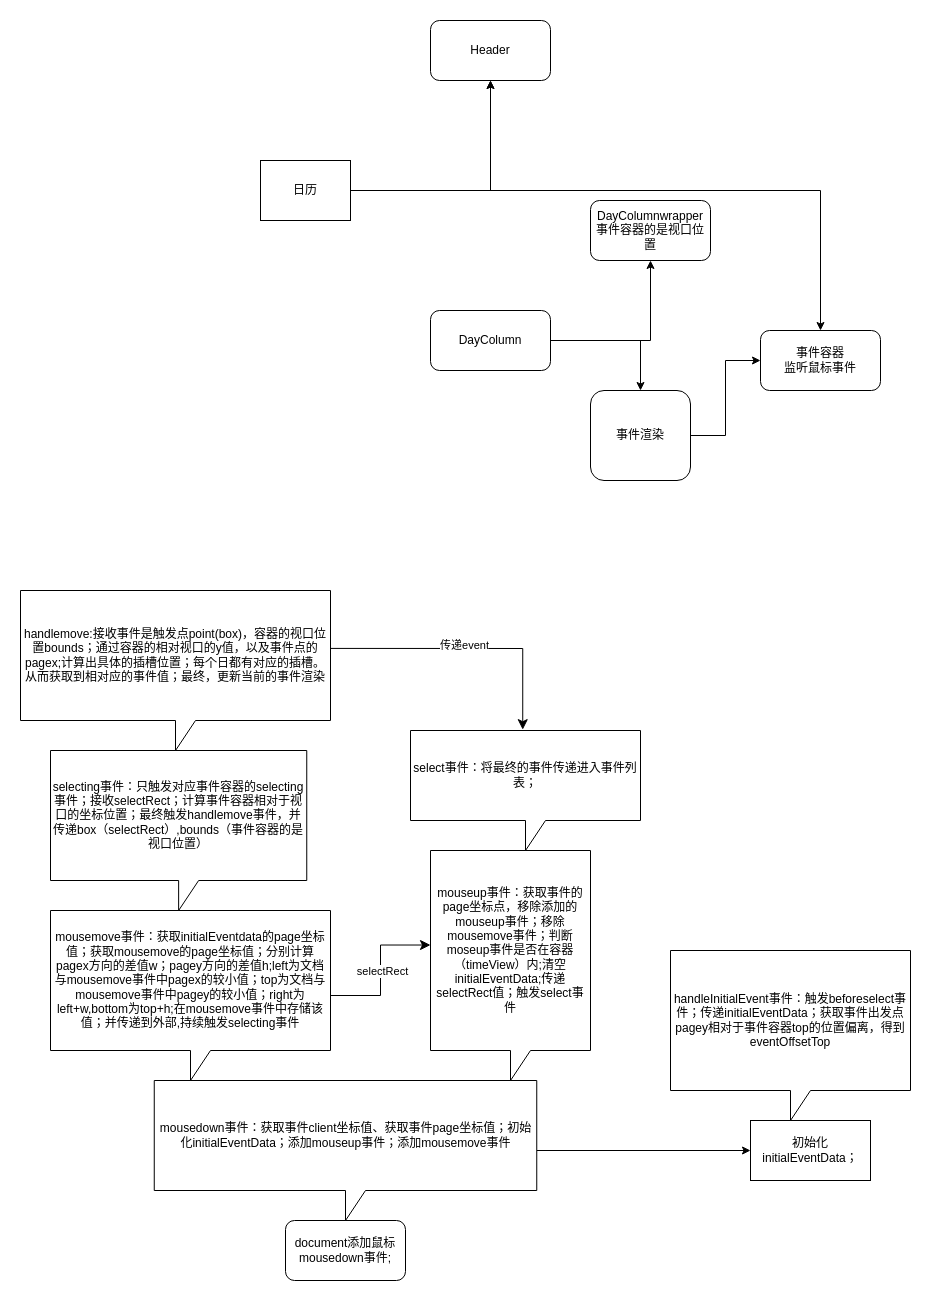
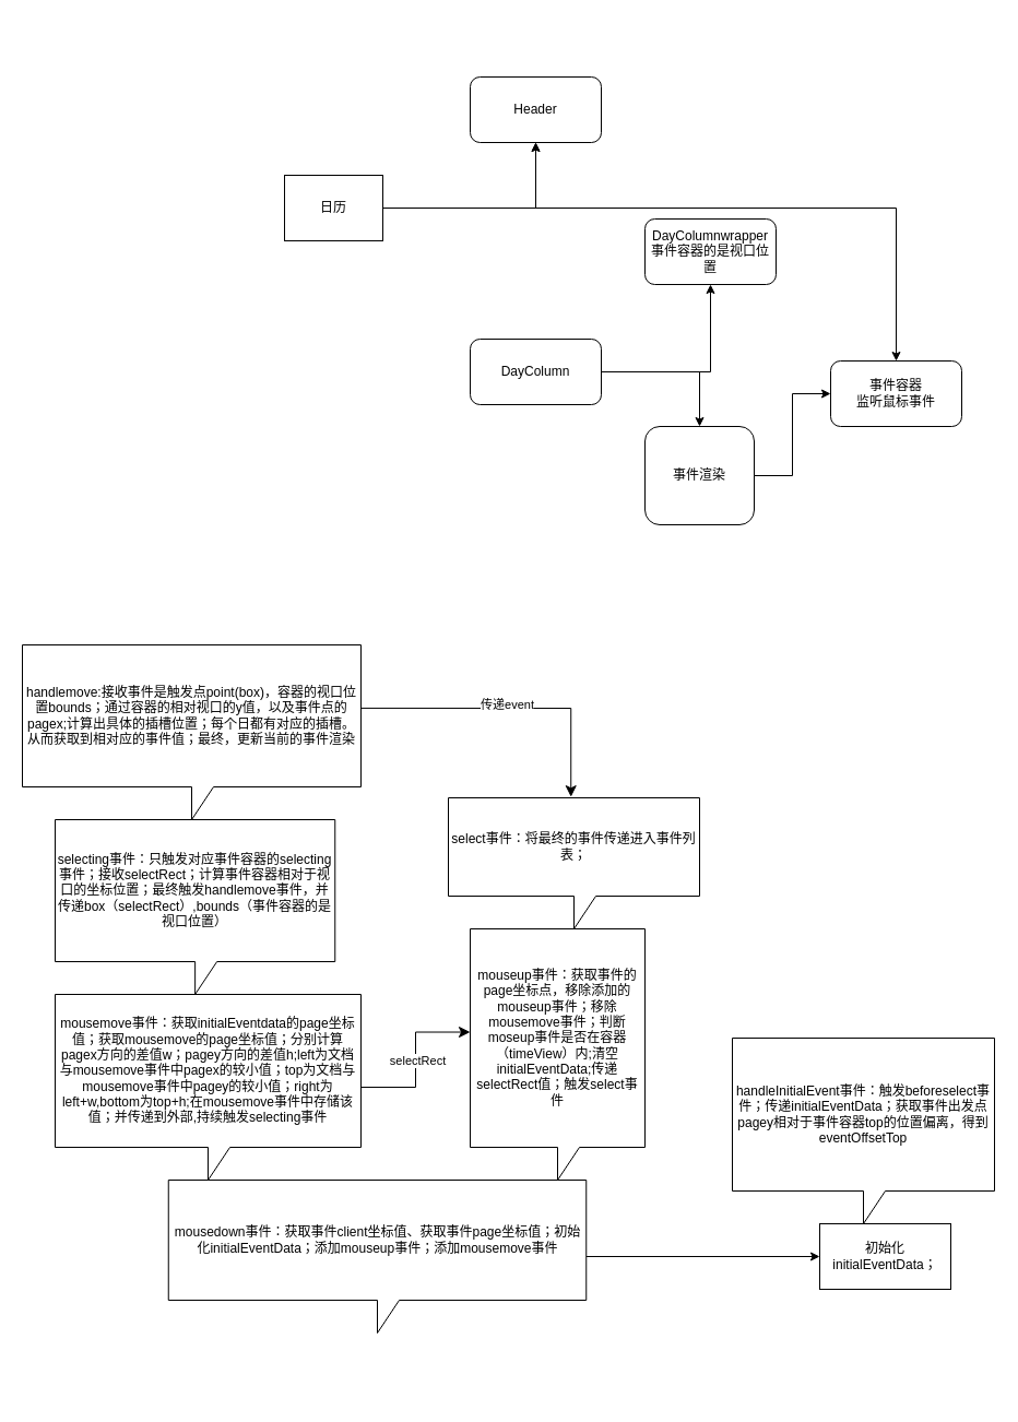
  <mxCell id="0" />
  <mxCell id="1" parent="0" />
  <mxCell id="2" value="" style="edgeStyle=orthogonalEdgeStyle;rounded=0;orthogonalLoop=1;jettySize=auto;html=1;" parent="1" source="5" target="6" edge="1"><mxGeometry relative="1" as="geometry" /></mxCell>
  <mxCell id="3" value="" style="edgeStyle=orthogonalEdgeStyle;rounded=0;orthogonalLoop=1;jettySize=auto;html=1;" parent="1" source="5" target="6" edge="1"><mxGeometry relative="1" as="geometry" /></mxCell>
  <mxCell id="4" style="edgeStyle=orthogonalEdgeStyle;rounded=0;orthogonalLoop=1;jettySize=auto;html=1;" parent="1" source="5" target="13" edge="1"><mxGeometry relative="1" as="geometry" /></mxCell>
  <mxCell id="5" value="日历" style="rounded=1;whiteSpace=wrap;html=1;arcSize=0;" parent="1" vertex="1"><mxGeometry x="260" y="160" width="90" height="60" as="geometry" /></mxCell>
- <mxCell id="6" value="Header" style="whiteSpace=wrap;html=1;rounded=1;" parent="1" vertex="1"><mxGeometry x="430" y="20" width="120" height="60" as="geometry" /></mxCell>
+ <mxCell id="6" value="Header" style="whiteSpace=wrap;html=1;rounded=1;" parent="1" vertex="1"><mxGeometry x="430" y="70" width="120" height="60" as="geometry" /></mxCell>
  <mxCell id="7" value="" style="edgeStyle=orthogonalEdgeStyle;rounded=0;orthogonalLoop=1;jettySize=auto;html=1;" parent="1" source="9" target="10" edge="1"><mxGeometry relative="1" as="geometry" /></mxCell>
  <mxCell id="8" value="" style="edgeStyle=orthogonalEdgeStyle;rounded=0;orthogonalLoop=1;jettySize=auto;html=1;" parent="1" source="9" target="12" edge="1"><mxGeometry relative="1" as="geometry" /></mxCell>
  <mxCell id="9" value="DayColumn" style="whiteSpace=wrap;html=1;rounded=1;" parent="1" vertex="1"><mxGeometry x="430" y="310" width="120" height="60" as="geometry" /></mxCell>
  <mxCell id="10" value="DayColumnwrapper&lt;br&gt;事件容器的是视口位置" style="whiteSpace=wrap;html=1;rounded=1;" parent="1" vertex="1"><mxGeometry x="590" y="200" width="120" height="60" as="geometry" /></mxCell>
  <mxCell id="11" value="" style="edgeStyle=orthogonalEdgeStyle;rounded=0;orthogonalLoop=1;jettySize=auto;html=1;" parent="1" source="12" target="13" edge="1"><mxGeometry relative="1" as="geometry" /></mxCell>
  <mxCell id="12" value="事件渲染" style="whiteSpace=wrap;html=1;rounded=1;" parent="1" vertex="1"><mxGeometry x="590" y="390" width="100" height="90" as="geometry" /></mxCell>
  <mxCell id="13" value="事件容器&lt;br&gt;监听鼠标事件" style="whiteSpace=wrap;html=1;rounded=1;" parent="1" vertex="1"><mxGeometry x="760" y="330" width="120" height="60" as="geometry" /></mxCell>
- <mxCell id="14" value="document添加鼠标mousedown事件;" style="rounded=1;whiteSpace=wrap;html=1;" vertex="1" parent="1"><mxGeometry x="285" y="1220" width="120" height="60" as="geometry" /></mxCell>
  <mxCell id="15" value="" style="edgeStyle=orthogonalEdgeStyle;rounded=0;orthogonalLoop=1;jettySize=auto;html=1;" edge="1" parent="1" source="16" target="23"><mxGeometry relative="1" as="geometry" /></mxCell>
  <mxCell id="16" value="mousedown事件：获取事件client坐标值、获取事件page坐标值；初始化initialEventData；添加mouseup事件；添加mousemove事件" style="shape=callout;whiteSpace=wrap;html=1;perimeter=calloutPerimeter;" vertex="1" parent="1"><mxGeometry x="153.75" y="1080" width="382.5" height="140" as="geometry" /></mxCell>
  <mxCell id="17" value="mouseup事件：获取事件的page坐标点，移除添加的mouseup事件；移除mousemove事件；判断moseup事件是否在容器（timeView）内;清空initialEventData;传递selectRect值；触发select事件" style="shape=callout;whiteSpace=wrap;html=1;perimeter=calloutPerimeter;" vertex="1" parent="1"><mxGeometry x="430" y="850" width="160" height="230" as="geometry" /></mxCell>
  <mxCell id="18" value="mousemove事件：获取initialEventdata的page坐标值；获取mousemove的page坐标值；分别计算pagex方向的差值w；pagey方向的差值h;left为文档与mousemove事件中pagex的较小值；top为文档与mousemove事件中pagey的较小值；right为left+w,bottom为top+h;在mousemove事件中存储该值；并传递到外部,持续触发selecting事件" style="shape=callout;whiteSpace=wrap;html=1;perimeter=calloutPerimeter;" vertex="1" parent="1"><mxGeometry x="50" y="910" width="280" height="170" as="geometry" /></mxCell>
  <mxCell id="19" value="" style="edgeStyle=elbowEdgeStyle;elbow=horizontal;endArrow=classic;html=1;curved=0;rounded=0;endSize=8;startSize=8;entryX=0;entryY=0.411;entryDx=0;entryDy=0;entryPerimeter=0;" edge="1" parent="1" source="18" target="17"><mxGeometry width="50" height="50" relative="1" as="geometry"><mxPoint x="340" y="1010" as="sourcePoint" /><mxPoint x="390" y="960" as="targetPoint" /></mxGeometry></mxCell>
  <mxCell id="20" value="selectRect" style="edgeLabel;html=1;align=center;verticalAlign=middle;resizable=0;points=[];" vertex="1" connectable="0" parent="19"><mxGeometry x="0.162" y="-1" relative="1" as="geometry"><mxPoint y="12" as="offset" /></mxGeometry></mxCell>
  <mxCell id="21" value="selecting事件：只触发对应事件容器的selecting事件；接收selectRect；计算事件容器相对于视口的坐标位置；最终触发handlemove事件，并传递box（selectRect）,bounds（事件容器的是视口位置）" style="shape=callout;whiteSpace=wrap;html=1;perimeter=calloutPerimeter;" vertex="1" parent="1"><mxGeometry x="50" y="750" width="256.25" height="160" as="geometry" /></mxCell>
  <mxCell id="22" value="handlemove:接收事件是触发点point(box)，容器的视口位置bounds；通过容器的相对视口的y值，以及事件点的pagex;计算出具体的插槽位置；每个日都有对应的插槽。从而获取到相对应的事件值；最终，更新当前的事件渲染" style="shape=callout;whiteSpace=wrap;html=1;perimeter=calloutPerimeter;" vertex="1" parent="1"><mxGeometry x="20" y="590" width="310" height="160" as="geometry" /></mxCell>
  <mxCell id="23" value="初始化initialEventData；" style="whiteSpace=wrap;html=1;" vertex="1" parent="1"><mxGeometry x="750" y="1120" width="120" height="60" as="geometry" /></mxCell>
  <mxCell id="24" value="handleInitialEvent事件：触发beforeselect事件；传递initialEventData；获取事件出发点pagey相对于事件容器top的位置偏离，得到eventOffsetTop" style="shape=callout;whiteSpace=wrap;html=1;perimeter=calloutPerimeter;" vertex="1" parent="1"><mxGeometry x="670" y="950" width="240" height="170" as="geometry" /></mxCell>
  <mxCell id="25" value="select事件：将最终的事件传递进入事件列表；" style="shape=callout;whiteSpace=wrap;html=1;perimeter=calloutPerimeter;" vertex="1" parent="1"><mxGeometry x="410" y="730" width="230" height="120" as="geometry" /></mxCell>
  <mxCell id="26" value="" style="edgeStyle=elbowEdgeStyle;elbow=vertical;endArrow=classic;html=1;curved=0;rounded=0;endSize=8;startSize=8;exitX=1.001;exitY=0.362;exitDx=0;exitDy=0;exitPerimeter=0;entryX=0.488;entryY=-0.007;entryDx=0;entryDy=0;entryPerimeter=0;" edge="1" parent="1" source="22" target="25"><mxGeometry width="50" height="50" relative="1" as="geometry"><mxPoint x="440" y="610" as="sourcePoint" /><mxPoint x="580" y="720" as="targetPoint" /><Array as="points"><mxPoint x="510" y="648" /><mxPoint x="560" y="690" /><mxPoint x="520" y="650" /><mxPoint x="580" y="700" /><mxPoint x="460" y="620" /><mxPoint x="350" y="740" /><mxPoint x="380" y="660" /></Array></mxGeometry></mxCell>
  <mxCell id="27" value="传递event" style="edgeLabel;html=1;align=center;verticalAlign=middle;resizable=0;points=[];" vertex="1" connectable="0" parent="26"><mxGeometry x="-0.025" y="4" relative="1" as="geometry"><mxPoint as="offset" /></mxGeometry></mxCell>
